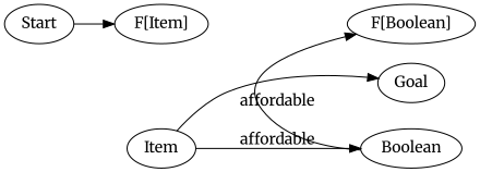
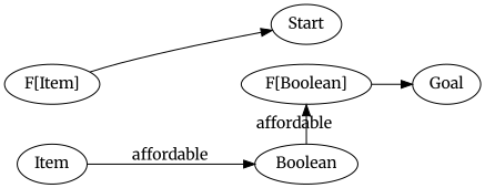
  digraph {
    fontname=Merriweather
    rankdir=LR
    node [fontname=Merriweather]
    edge [fontname=Merriweather]
    n1 [group=upper label="F[Item]"]
    n2 [group=lower label=Item]
    n3 [group=upper label="F[Boolean]"]
    n4 [group=lower label=Boolean]
    Goal
    Start
    subgraph sub_1 {
      rank=same
      n1
      n2
    }
    subgraph sub_2 {
      rank=same
      n3
      n4
    }
    n1 -> n3 [label="affordable.lift" style=invis]
    n2 -> n4 [label=affordable]
    n3 -> n4 [dir=back label=affordable]
-   n2 -> Goal
-   Start -> n1
+   n3 -> Goal
+   n1 -> Start
  }
